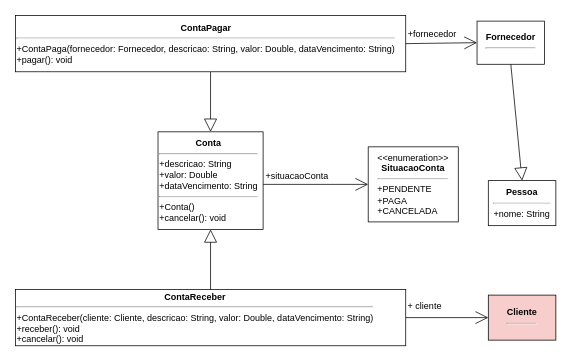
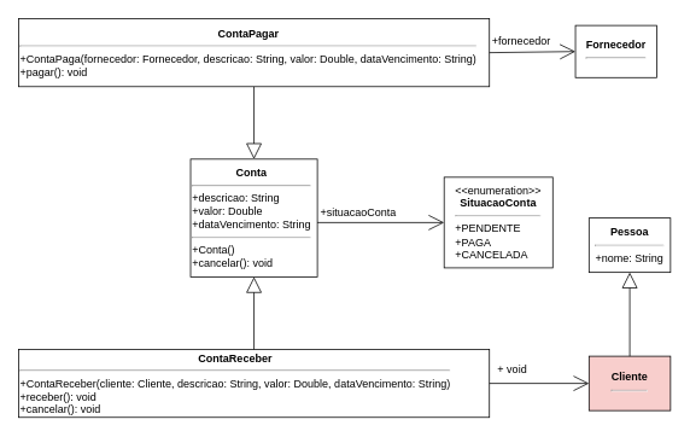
  <mxCell id="0" />
  <mxCell id="1" parent="0" />
  <mxCell id="2" style="edgeStyle=none;html=1;entryX=0.5;entryY=0;entryDx=0;entryDy=0;shadow=0;strokeWidth=1;endArrow=block;endFill=0;endSize=15;" edge="1" parent="1" source="3" target="7"><mxGeometry relative="1" as="geometry" /></mxCell>
  <mxCell id="3" value="&lt;div style=&quot;text-align: center;&quot;&gt;&lt;span style=&quot;background-color: initial;&quot;&gt;&lt;b&gt;ContaPagar&lt;/b&gt;&lt;/span&gt;&lt;/div&gt;&lt;hr style=&quot;text-align: center;&quot;&gt;&lt;div style=&quot;&quot;&gt;&lt;/div&gt;+ContaPaga(fornecedor: Fornecedor, descricao: String, valor: Double, dataVencimento: String)&lt;br&gt;+pagar(): void" style="rounded=0;whiteSpace=wrap;html=1;align=left;" parent="1" vertex="1"><mxGeometry x="20" y="20" width="520" height="75" as="geometry" /></mxCell>
  <mxCell id="4" value="" style="endArrow=open;html=1;exitX=1;exitY=0.5;exitDx=0;exitDy=0;entryX=0;entryY=0.5;entryDx=0;entryDy=0;shadow=0;strokeWidth=1;endFill=0;endSize=15;" parent="1" source="3" target="5" edge="1"><mxGeometry width="50" height="50" relative="1" as="geometry"><mxPoint x="360" y="155" as="sourcePoint" /><mxPoint x="160" y="245" as="targetPoint" /></mxGeometry></mxCell>
  <mxCell id="5" value="&lt;b&gt;Fornecedor&lt;br&gt;&lt;/b&gt;&lt;hr&gt;" style="rounded=0;whiteSpace=wrap;html=1;align=center;" parent="1" vertex="1"><mxGeometry x="635" y="27.5" width="90" height="57.5" as="geometry" /></mxCell>
  <mxCell id="6" value="+fornecedor&lt;br&gt;" style="text;html=1;align=center;verticalAlign=middle;resizable=0;points=[];autosize=1;strokeColor=none;fillColor=none;strokeWidth=1;" parent="1" vertex="1"><mxGeometry x="530" y="30" width="90" height="30" as="geometry" /></mxCell>
  <mxCell id="7" value="&lt;div style=&quot;text-align: center;&quot;&gt;&lt;span style=&quot;background-color: initial;&quot;&gt;&lt;b&gt;Conta&lt;/b&gt;&lt;/span&gt;&lt;/div&gt;&lt;hr style=&quot;text-align: center;&quot;&gt;&lt;div style=&quot;&quot;&gt;&lt;span style=&quot;background-color: initial;&quot;&gt;+descricao: String&lt;/span&gt;&lt;/div&gt;+valor: Double&lt;br&gt;+dataVencimento: String&lt;hr&gt;+Conta()&lt;br&gt;+cancelar(): void" style="rounded=0;whiteSpace=wrap;html=1;align=left;" vertex="1" parent="1"><mxGeometry x="210" y="175" width="140" height="130" as="geometry" /></mxCell>
  <mxCell id="8" value="&lt;div style=&quot;text-align: center;&quot;&gt;&lt;span style=&quot;background-color: initial;&quot;&gt;&lt;b&gt;ContaReceber&lt;/b&gt;&lt;/span&gt;&lt;/div&gt;&lt;hr style=&quot;text-align: center;&quot;&gt;&lt;div style=&quot;&quot;&gt;&lt;/div&gt;+ContaReceber(cliente: Cliente, descricao: String, valor: Double, dataVencimento: String)&lt;br&gt;+receber(): void&lt;br&gt;+cancelar(): void" style="rounded=0;whiteSpace=wrap;html=1;align=left;" vertex="1" parent="1"><mxGeometry x="20" y="385" width="520" height="75" as="geometry" /></mxCell>
  <mxCell id="9" style="edgeStyle=none;html=1;entryX=0.5;entryY=1;entryDx=0;entryDy=0;shadow=0;strokeWidth=1;endArrow=block;endFill=0;endSize=15;" edge="1" parent="1" target="7"><mxGeometry relative="1" as="geometry"><mxPoint x="280" y="385" as="sourcePoint" /><mxPoint x="420" y="375" as="targetPoint" /></mxGeometry></mxCell>
  <mxCell id="10" value="" style="endArrow=open;html=1;shadow=0;strokeWidth=1;endFill=0;endSize=15;entryX=0;entryY=0.5;entryDx=0;entryDy=0;" edge="1" parent="1" target="11"><mxGeometry width="50" height="50" relative="1" as="geometry"><mxPoint x="350" y="245" as="sourcePoint" /><mxPoint x="430" y="245" as="targetPoint" /></mxGeometry></mxCell>
  <mxCell id="11" value="&amp;lt;&amp;lt;enumeration&amp;gt;&amp;gt;&lt;br&gt;&lt;span style=&quot;background-color: initial; text-align: left;&quot;&gt;&lt;b&gt;SituacaoConta&lt;br&gt;&lt;/b&gt;&lt;/span&gt;&lt;hr&gt;&lt;span style=&quot;background-color: initial;&quot;&gt;&lt;div style=&quot;text-align: left;&quot;&gt;&lt;span style=&quot;background-color: initial;&quot;&gt;+PENDENTE&lt;/span&gt;&lt;/div&gt;&lt;div style=&quot;text-align: left;&quot;&gt;&lt;span style=&quot;background-color: initial;&quot;&gt;+PAGA&lt;/span&gt;&lt;/div&gt;&lt;div style=&quot;text-align: left;&quot;&gt;&lt;span style=&quot;background-color: initial;&quot;&gt;+CANCELADA&lt;/span&gt;&lt;/div&gt;&lt;/span&gt;" style="rounded=0;whiteSpace=wrap;html=1;align=center;" vertex="1" parent="1"><mxGeometry x="490" y="195" width="120" height="100" as="geometry" /></mxCell>
  <mxCell id="12" value="&lt;b&gt;Pessoa&lt;br&gt;&lt;/b&gt;&lt;hr style=&quot;text-align: left;&quot;&gt;+nome: String" style="rounded=0;whiteSpace=wrap;html=1;align=center;" vertex="1" parent="1"><mxGeometry x="650" y="240" width="90" height="60" as="geometry" /></mxCell>
- <mxCell id="13" style="edgeStyle=none;html=1;entryX=0.5;entryY=0;entryDx=0;entryDy=0;shadow=0;strokeWidth=1;endArrow=block;endFill=0;endSize=15;exitX=0.5;exitY=1;exitDx=0;exitDy=0;" edge="1" parent="1" source="5" target="12"><mxGeometry relative="1" as="geometry"><mxPoint x="690" y="105" as="sourcePoint" /><mxPoint x="690" y="185" as="targetPoint" /></mxGeometry></mxCell>
  <mxCell id="14" value="&lt;b&gt;Cliente&lt;/b&gt;&lt;hr&gt;" style="rounded=0;whiteSpace=wrap;html=1;align=center;fillColor=#f8cecc;" vertex="1" parent="1"><mxGeometry x="650" y="392.5" width="90" height="60" as="geometry" /></mxCell>
+ <mxCell id="15" style="edgeStyle=none;html=1;entryX=0.5;entryY=1;entryDx=0;entryDy=0;shadow=0;strokeWidth=1;endArrow=block;endFill=0;endSize=15;exitX=0.5;exitY=0;exitDx=0;exitDy=0;" edge="1" parent="1" source="14" target="12"><mxGeometry relative="1" as="geometry"><mxPoint x="694.66" y="385" as="sourcePoint" /><mxPoint x="694.66" y="305" as="targetPoint" /></mxGeometry></mxCell>
  <mxCell id="16" value="" style="endArrow=open;html=1;exitX=1;exitY=0.5;exitDx=0;exitDy=0;entryX=0;entryY=0.5;entryDx=0;entryDy=0;shadow=0;strokeWidth=1;endFill=0;endSize=15;" edge="1" parent="1" source="8" target="14"><mxGeometry width="50" height="50" relative="1" as="geometry"><mxPoint x="560" y="436.25" as="sourcePoint" /><mxPoint x="670" y="435" as="targetPoint" /></mxGeometry></mxCell>
- <mxCell id="17" value="+ cliente" style="text;html=1;align=center;verticalAlign=middle;resizable=0;points=[];autosize=1;strokeColor=none;fillColor=none;" vertex="1" parent="1"><mxGeometry x="530" y="392.5" width="70" height="30" as="geometry" /></mxCell>
+ <mxCell id="17" value="+ void" style="text;html=1;align=center;verticalAlign=middle;resizable=0;points=[];autosize=1;strokeColor=none;fillColor=none;" vertex="1" parent="1"><mxGeometry x="530" y="392.5" width="70" height="30" as="geometry" /></mxCell>
  <mxCell id="18" value="+situacaoConta" style="text;html=1;align=center;verticalAlign=middle;resizable=0;points=[];autosize=1;strokeColor=none;fillColor=none;" vertex="1" parent="1"><mxGeometry x="340" y="220" width="110" height="30" as="geometry" /></mxCell>
